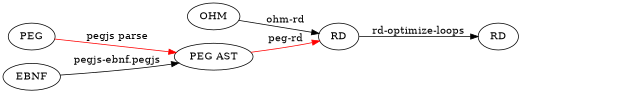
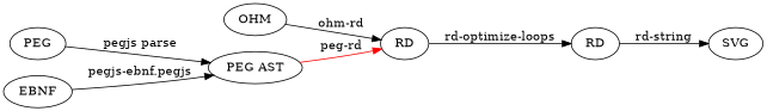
  digraph {
    rankdir=LR
    edge [color=black]
    n1 [label="PEG AST"]
    RD
    n3 [label=RD]
+   SVG
    PEG
    EBNF
    OHM
    n1 -> RD [color=red label="peg-rd"]
    RD -> n3 [label="rd-optimize-loops"]
-   PEG -> n1 [color=red label="pegjs parse"]
+   n3 -> SVG [label="rd-string"]
+   PEG -> n1 [label="pegjs parse"]
    EBNF -> n1 [label="pegjs-ebnf.pegjs"]
    OHM -> RD [label="ohm-rd"]
  }
